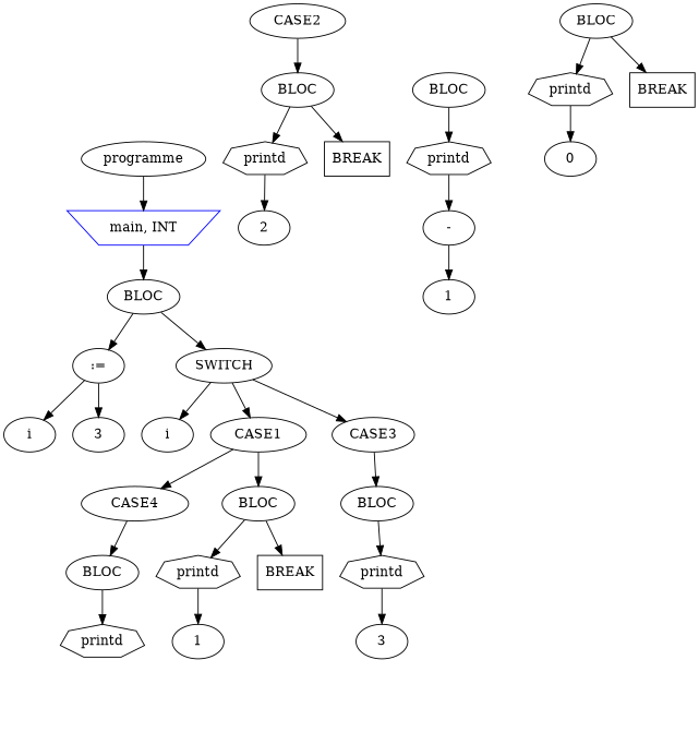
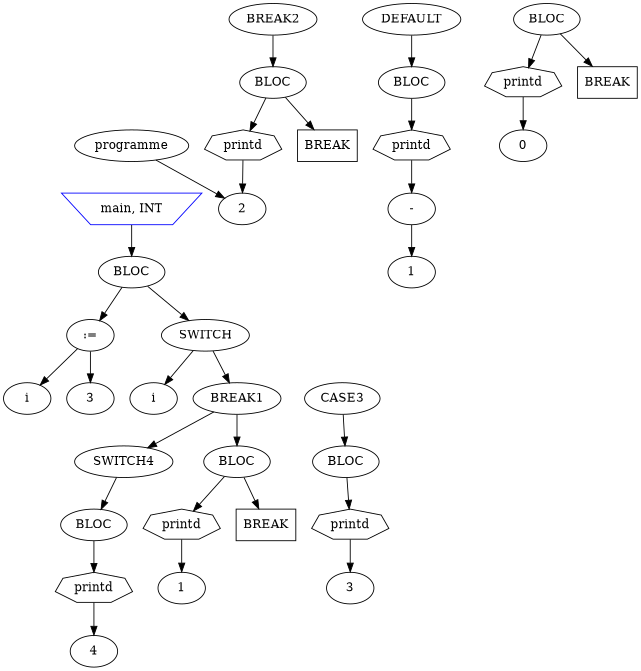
  digraph {
    n1 [label=programme]
    n2 [color=blue label="main, INT" shape=invtrapezium]
    n3 [label=BLOC]
    n4 [label=":="]
    n5 [label=SWITCH]
    n6 [label=i]
    n7 [label=3]
    n8 [label=i]
-   n9 [label=CASE1]
+   n9 [label=BREAK1]
    n10 [label=CASE3]
-   n11 [label=CASE4]
+   n11 [label=SWITCH4]
    n12 [label=BLOC]
-   n13 [label=CASE2]
+   n13 [label=BREAK2]
    n14 [label=BLOC]
    n15 [label=BLOC]
    n16 [label=BLOC]
+   n17 [label=DEFAULT]
    n18 [label=BLOC]
    n19 [label=BLOC]
    n20 [label=printd shape=septagon]
    n21 [label=BREAK shape=box]
    n22 [label=0]
    n23 [label=printd shape=septagon]
    n24 [label=BREAK shape=box]
    n25 [label=1]
    n26 [label=printd shape=septagon]
    n27 [label=BREAK shape=box]
    n28 [label=2]
    n29 [label=printd shape=septagon]
    n30 [label=3]
    n31 [label=printd shape=septagon]
+   n32 [label=4]
    n33 [label=printd shape=septagon]
    n34 [label="-"]
    n35 [label=1]
-   n1 -> n2
+   n1 -> n28
    n2 -> n3
    n3 -> n4
    n3 -> n5
    n4 -> n6
    n4 -> n7
    n5 -> n8
    n5 -> n9
-   n5 -> n10
    n9 -> n11
    n9 -> n12
    n10 -> n15
    n11 -> n16
    n12 -> n23
    n12 -> n24
    n13 -> n14
    n14 -> n26
    n14 -> n27
    n15 -> n29
    n16 -> n31
+   n17 -> n18
    n18 -> n33
    n19 -> n20
    n19 -> n21
    n20 -> n22
    n23 -> n25
    n26 -> n28
    n29 -> n30
+   n31 -> n32
    n33 -> n34
    n34 -> n35
  }
